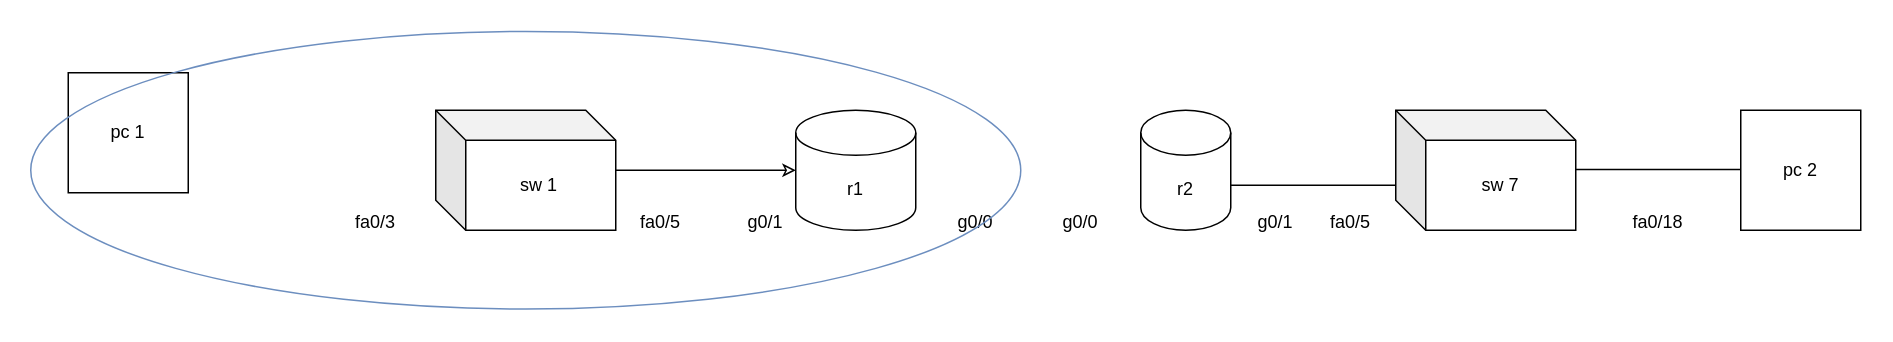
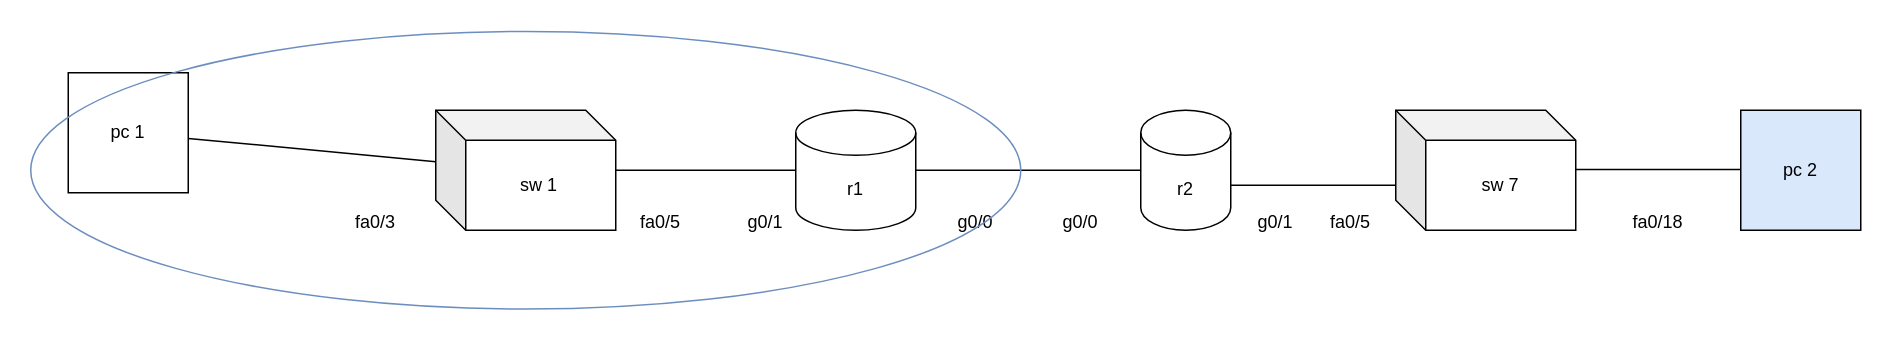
  <mxCell id="0" />
  <mxCell id="1" parent="0" />
  <mxCell id="2" value="r1" style="shape=cylinder3;whiteSpace=wrap;html=1;boundedLbl=1;backgroundOutline=1;size=15;" vertex="1" parent="1"><mxGeometry x="530" y="73" width="80" height="80" as="geometry" /></mxCell>
  <mxCell id="3" value="sw 1&lt;span style=&quot;white-space: pre;&quot;&gt;&#09;&lt;/span&gt;" style="shape=cube;whiteSpace=wrap;html=1;boundedLbl=1;backgroundOutline=1;darkOpacity=0.05;darkOpacity2=0.1;" vertex="1" parent="1"><mxGeometry x="290" y="73" width="120" height="80" as="geometry" /></mxCell>
  <mxCell id="4" value="r2" style="shape=cylinder3;whiteSpace=wrap;html=1;boundedLbl=1;backgroundOutline=1;size=15;" vertex="1" parent="1"><mxGeometry x="760" y="73" width="60" height="80" as="geometry" /></mxCell>
  <mxCell id="5" value="sw 7" style="shape=cube;whiteSpace=wrap;html=1;boundedLbl=1;backgroundOutline=1;darkOpacity=0.05;darkOpacity2=0.1;" vertex="1" parent="1"><mxGeometry x="930" y="73" width="120" height="80" as="geometry" /></mxCell>
+ <mxCell id="6" style="edgeStyle=none;html=1;endArrow=none;endFill=0;" edge="1" parent="1" source="7" target="3"><mxGeometry relative="1" as="geometry" /></mxCell>
  <mxCell id="7" value="pc 1" style="whiteSpace=wrap;html=1;aspect=fixed;" vertex="1" parent="1"><mxGeometry x="45" y="48" width="80" height="80" as="geometry" /></mxCell>
- <mxCell id="8" value="pc 2" style="whiteSpace=wrap;html=1;aspect=fixed;" vertex="1" parent="1"><mxGeometry x="1160" y="73" width="80" height="80" as="geometry" /></mxCell>
- <mxCell id="9" style="edgeStyle=none;html=1;entryX=0;entryY=0.5;entryDx=0;entryDy=0;entryPerimeter=0;endArrow=classic;endFill=0;" edge="1" parent="1" source="3" target="2"><mxGeometry relative="1" as="geometry" /></mxCell>
+ <mxCell id="8" value="pc 2" style="whiteSpace=wrap;html=1;aspect=fixed;fillColor=#dae8fc;" vertex="1" parent="1"><mxGeometry x="1160" y="73" width="80" height="80" as="geometry" /></mxCell>
+ <mxCell id="9" style="edgeStyle=none;html=1;entryX=0;entryY=0.5;entryDx=0;entryDy=0;entryPerimeter=0;endArrow=none;endFill=0;" edge="1" parent="1" source="3" target="2"><mxGeometry relative="1" as="geometry" /></mxCell>
+ <mxCell id="10" value="" style="endArrow=none;html=1;exitX=1;exitY=0.5;exitDx=0;exitDy=0;exitPerimeter=0;entryX=0;entryY=0.5;entryDx=0;entryDy=0;entryPerimeter=0;" edge="1" parent="1" source="2" target="4"><mxGeometry width="50" height="50" relative="1" as="geometry"><mxPoint x="680" y="413" as="sourcePoint" /><mxPoint x="730" y="363" as="targetPoint" /></mxGeometry></mxCell>
  <mxCell id="11" value="" style="endArrow=none;html=1;exitX=1;exitY=0.5;exitDx=0;exitDy=0;exitPerimeter=0;" edge="1" parent="1"><mxGeometry width="50" height="50" relative="1" as="geometry"><mxPoint x="820" y="123" as="sourcePoint" /><mxPoint x="930" y="123" as="targetPoint" /></mxGeometry></mxCell>
  <mxCell id="12" value="" style="endArrow=none;html=1;exitX=1;exitY=0.5;exitDx=0;exitDy=0;exitPerimeter=0;" edge="1" parent="1"><mxGeometry width="50" height="50" relative="1" as="geometry"><mxPoint x="1050" y="112.5" as="sourcePoint" /><mxPoint x="1160" y="112.5" as="targetPoint" /></mxGeometry></mxCell>
  <mxCell id="13" value="fa0/3" style="text;html=1;align=center;verticalAlign=middle;whiteSpace=wrap;rounded=0;" vertex="1" parent="1"><mxGeometry x="220" y="133" width="60" height="30" as="geometry" /></mxCell>
  <mxCell id="14" value="fa0/5" style="text;html=1;align=center;verticalAlign=middle;whiteSpace=wrap;rounded=0;" vertex="1" parent="1"><mxGeometry x="410" y="133" width="60" height="30" as="geometry" /></mxCell>
  <mxCell id="15" value="g0/0" style="text;html=1;align=center;verticalAlign=middle;whiteSpace=wrap;rounded=0;" vertex="1" parent="1"><mxGeometry x="620" y="133" width="60" height="30" as="geometry" /></mxCell>
  <mxCell id="16" value="g0/1" style="text;html=1;align=center;verticalAlign=middle;whiteSpace=wrap;rounded=0;" vertex="1" parent="1"><mxGeometry x="480" y="133" width="60" height="30" as="geometry" /></mxCell>
  <mxCell id="17" value="g0/0" style="text;html=1;align=center;verticalAlign=middle;whiteSpace=wrap;rounded=0;" vertex="1" parent="1"><mxGeometry x="690" y="133" width="60" height="30" as="geometry" /></mxCell>
  <mxCell id="18" value="g0/1" style="text;html=1;align=center;verticalAlign=middle;whiteSpace=wrap;rounded=0;" vertex="1" parent="1"><mxGeometry x="820" y="133" width="60" height="30" as="geometry" /></mxCell>
  <mxCell id="19" value="fa0/5" style="text;html=1;align=center;verticalAlign=middle;whiteSpace=wrap;rounded=0;" vertex="1" parent="1"><mxGeometry x="870" y="133" width="60" height="30" as="geometry" /></mxCell>
  <mxCell id="20" value="fa0/18" style="text;html=1;align=center;verticalAlign=middle;whiteSpace=wrap;rounded=0;" vertex="1" parent="1"><mxGeometry x="1075" y="133" width="60" height="30" as="geometry" /></mxCell>
  <mxCell id="21" value="" style="ellipse;whiteSpace=wrap;html=1;fillColor=none;strokeColor=#6c8ebf;" vertex="1" parent="1"><mxGeometry x="20" y="20.5" width="660" height="185" as="geometry" /></mxCell>
